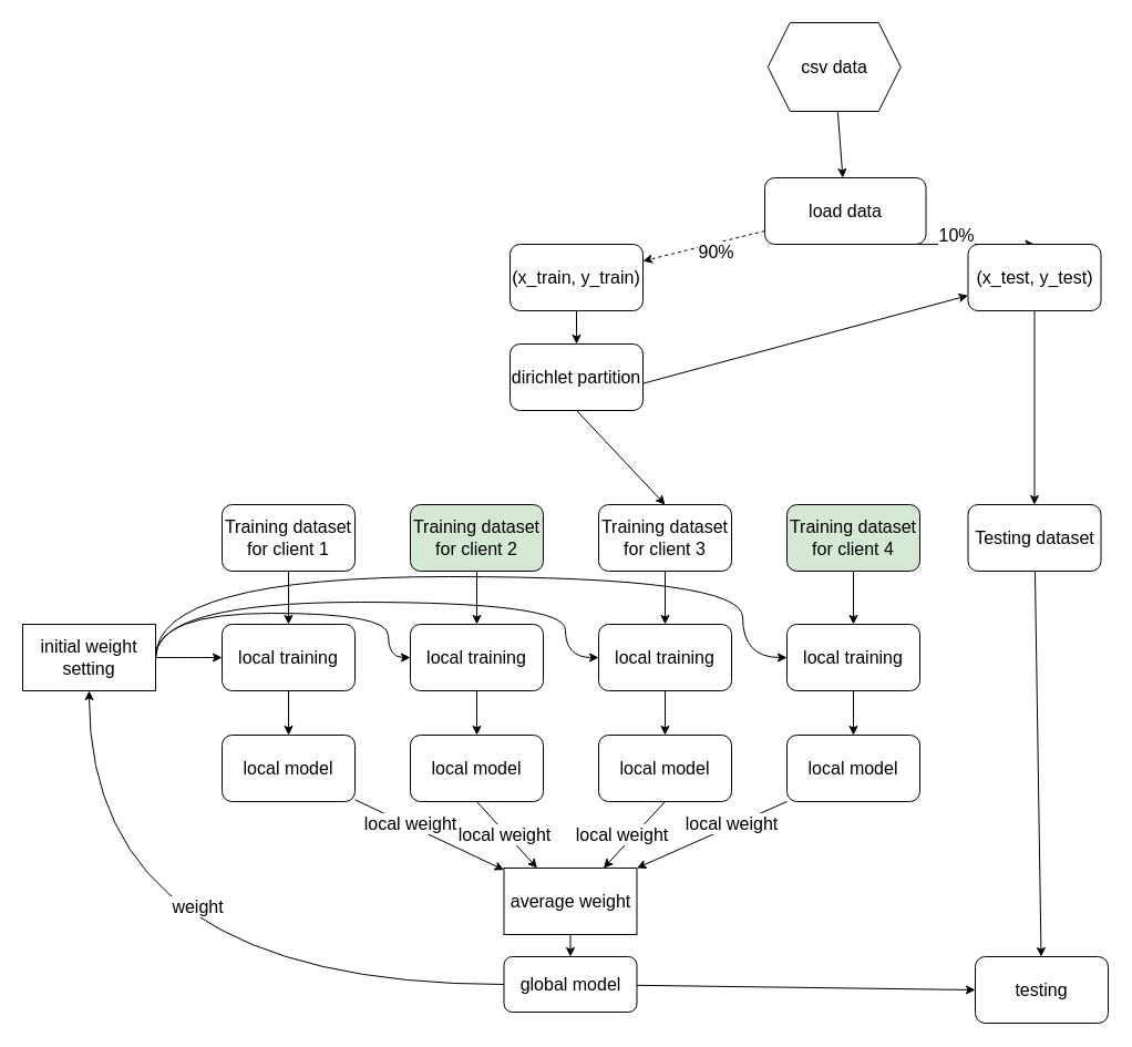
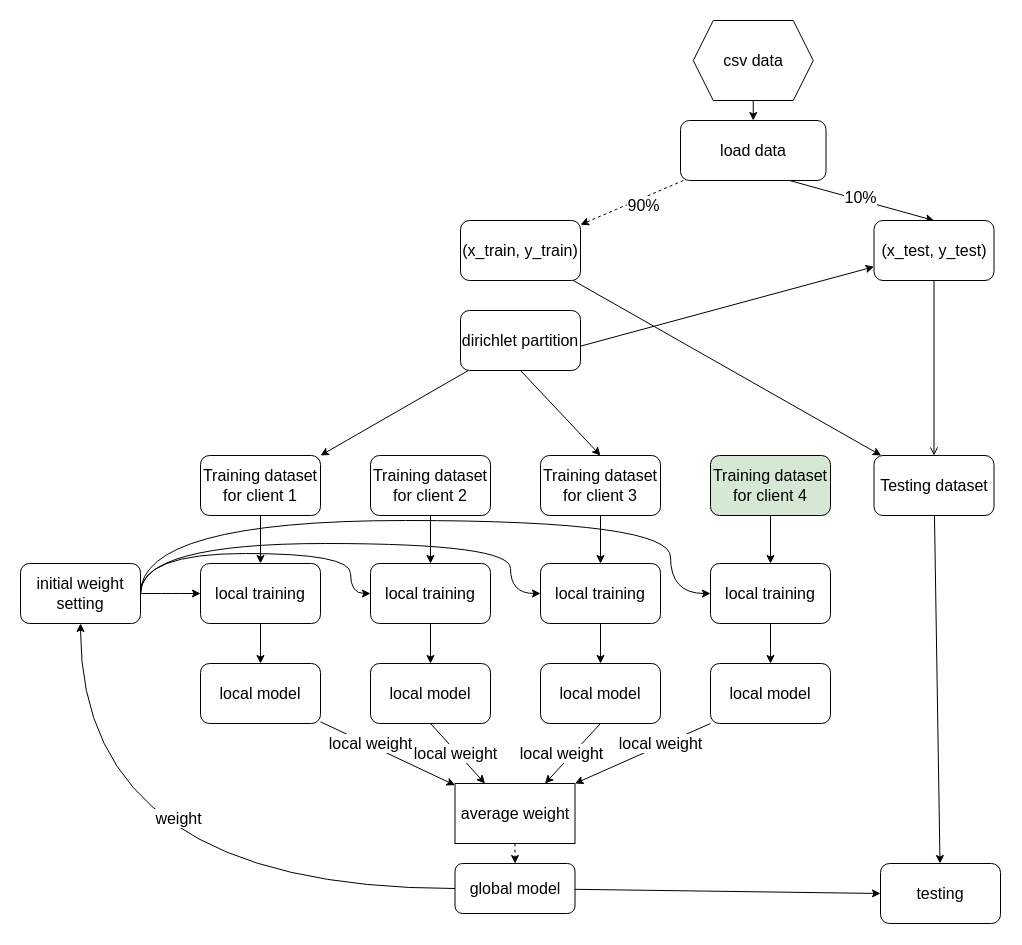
  <mxCell id="0" />
  <mxCell id="1" parent="0" />
  <mxCell id="2" style="edgeStyle=none;html=1;fontColor=#000000;dashed=1;" parent="1" source="6" edge="1" target="10"><mxGeometry relative="1" as="geometry"><mxPoint x="670" y="210" as="targetPoint" /></mxGeometry></mxCell>
  <mxCell id="3" value="90%" style="edgeLabel;html=1;align=center;verticalAlign=middle;resizable=0;points=[];fontSize=16;" vertex="1" connectable="0" parent="2"><mxGeometry x="-0.279" y="3" relative="1" as="geometry"><mxPoint x="-5" y="6" as="offset" /></mxGeometry></mxCell>
  <mxCell id="4" style="edgeStyle=none;html=1;exitX=0.75;exitY=1;exitDx=0;exitDy=0;entryX=0.5;entryY=0;entryDx=0;entryDy=0;" edge="1" parent="1" source="6" target="12"><mxGeometry relative="1" as="geometry"><mxPoint x="900" y="230" as="targetPoint" /></mxGeometry></mxCell>
  <mxCell id="5" value="10%" style="edgeLabel;html=1;align=center;verticalAlign=middle;resizable=0;points=[];fontSize=16;" vertex="1" connectable="0" parent="4"><mxGeometry x="0.272" y="3" relative="1" as="geometry"><mxPoint x="-22" y="-6" as="offset" /></mxGeometry></mxCell>
- <mxCell id="6" value="&lt;font style=&quot;font-size: 16px;&quot;&gt;load data&lt;/font&gt;&lt;span style=&quot;color: rgb(78, 201, 176); background-color: rgb(30, 30, 30); font-family: Consolas, &amp;quot;Courier New&amp;quot;, monospace; font-size: 14px;&quot;&gt;&lt;br&gt;&lt;/span&gt;" style="rounded=1;whiteSpace=wrap;html=1;" parent="1" vertex="1"><mxGeometry x="690" y="160" width="145.5" height="60" as="geometry" /></mxCell>
+ <mxCell id="6" value="&lt;font style=&quot;font-size: 16px;&quot;&gt;load data&lt;/font&gt;&lt;span style=&quot;color: rgb(78, 201, 176); background-color: rgb(30, 30, 30); font-family: Consolas, &amp;quot;Courier New&amp;quot;, monospace; font-size: 14px;&quot;&gt;&lt;br&gt;&lt;/span&gt;" style="rounded=1;whiteSpace=wrap;html=1;" parent="1" vertex="1"><mxGeometry x="680" y="120" width="145.5" height="60" as="geometry" /></mxCell>
  <mxCell id="7" value="" style="edgeStyle=none;html=1;" parent="1" source="8" target="6" edge="1"><mxGeometry relative="1" as="geometry" /></mxCell>
  <mxCell id="8" value="csv data" style="shape=hexagon;perimeter=hexagonPerimeter2;whiteSpace=wrap;html=1;fixedSize=1;fontSize=16;" parent="1" vertex="1"><mxGeometry x="692.75" y="20" width="120" height="80" as="geometry" /></mxCell>
- <mxCell id="9" style="edgeStyle=none;html=1;entryX=0.5;entryY=0;entryDx=0;entryDy=0;fontSize=16;" edge="1" parent="1" source="10" target="16"><mxGeometry relative="1" as="geometry" /></mxCell>
+ <mxCell id="9" style="edgeStyle=none;html=1;fontSize=16;" edge="1" parent="1" source="10" target="26"><mxGeometry relative="1" as="geometry" /></mxCell>
  <mxCell id="10" value="(x_train, y_train)" style="rounded=1;whiteSpace=wrap;html=1;fontColor=#000000;fontSize=16;" parent="1" vertex="1"><mxGeometry x="460" y="220" width="120" height="60" as="geometry" /></mxCell>
- <mxCell id="11" value="" style="edgeStyle=none;html=1;fontSize=16;" edge="1" parent="1" source="12" target="26"><mxGeometry relative="1" as="geometry" /></mxCell>
+ <mxCell id="11" value="" style="edgeStyle=none;html=1;fontSize=16;endArrow=open;" edge="1" parent="1" source="12" target="26"><mxGeometry relative="1" as="geometry" /></mxCell>
  <mxCell id="12" value="(x_test, y_test)" style="rounded=1;whiteSpace=wrap;html=1;fontSize=16;" vertex="1" parent="1"><mxGeometry x="873.5" y="220" width="120" height="60" as="geometry" /></mxCell>
+ <mxCell id="13" value="" style="edgeStyle=none;html=1;fontSize=16;entryX=1;entryY=0;entryDx=0;entryDy=0;" edge="1" parent="1" source="16" target="18"><mxGeometry relative="1" as="geometry" /></mxCell>
  <mxCell id="14" value="" style="edgeStyle=none;html=1;fontSize=16;exitX=0.25;exitY=1;exitDx=0;exitDy=0;" edge="1" parent="1" source="16" target="12"><mxGeometry relative="1" as="geometry" /></mxCell>
  <mxCell id="15" style="edgeStyle=none;html=1;exitX=0.5;exitY=1;exitDx=0;exitDy=0;fontSize=16;entryX=0.5;entryY=0;entryDx=0;entryDy=0;" edge="1" parent="1" source="16" target="22"><mxGeometry relative="1" as="geometry"><mxPoint x="750" y="450" as="targetPoint" /></mxGeometry></mxCell>
  <mxCell id="16" value="dirichlet partition" style="rounded=1;whiteSpace=wrap;html=1;fontSize=16;" vertex="1" parent="1"><mxGeometry x="460" y="310" width="120" height="60" as="geometry" /></mxCell>
  <mxCell id="17" value="" style="edgeStyle=none;html=1;fontSize=16;" edge="1" parent="1" source="18" target="28"><mxGeometry relative="1" as="geometry" /></mxCell>
  <mxCell id="18" value="Training dataset for client 1" style="rounded=1;whiteSpace=wrap;html=1;fontSize=16;" vertex="1" parent="1"><mxGeometry x="200" y="455" width="120" height="60" as="geometry" /></mxCell>
  <mxCell id="19" value="" style="edgeStyle=none;html=1;fontSize=16;" edge="1" parent="1" source="20" target="30"><mxGeometry relative="1" as="geometry" /></mxCell>
- <mxCell id="20" value="Training dataset for client 2" style="whiteSpace=wrap;html=1;rounded=1;fontSize=16;fillColor=#d5e8d4;" vertex="1" parent="1"><mxGeometry y="455" width="120" height="60" as="geometry" x="370" /></mxCell>
+ <mxCell id="20" value="Training dataset for client 2" style="whiteSpace=wrap;html=1;rounded=1;fontSize=16;" vertex="1" parent="1"><mxGeometry y="455" width="120" height="60" as="geometry" x="370" /></mxCell>
  <mxCell id="21" value="" style="edgeStyle=none;html=1;fontSize=16;" edge="1" parent="1" source="22" target="32"><mxGeometry relative="1" as="geometry" /></mxCell>
  <mxCell id="22" value="Training dataset for client 3" style="whiteSpace=wrap;html=1;rounded=1;fontSize=16;" vertex="1" parent="1"><mxGeometry x="540" y="455" width="120" height="60" as="geometry" /></mxCell>
  <mxCell id="23" value="" style="edgeStyle=none;html=1;fontSize=16;" edge="1" parent="1" source="24" target="34"><mxGeometry relative="1" as="geometry" /></mxCell>
  <mxCell id="24" value="Training dataset for client 4" style="whiteSpace=wrap;html=1;rounded=1;fontSize=16;fillColor=#d5e8d4;" vertex="1" parent="1"><mxGeometry x="710" y="455" width="120" height="60" as="geometry" /></mxCell>
  <mxCell id="25" style="edgeStyle=none;html=1;fontSize=16;" edge="1" parent="1" source="26" target="52"><mxGeometry relative="1" as="geometry" /></mxCell>
  <mxCell id="26" value="Testing dataset" style="whiteSpace=wrap;html=1;rounded=1;fontSize=16;" vertex="1" parent="1"><mxGeometry x="873.5" y="455" width="120" height="60" as="geometry" /></mxCell>
  <mxCell id="27" value="" style="edgeStyle=none;html=1;fontSize=16;" edge="1" parent="1" source="28" target="37"><mxGeometry relative="1" as="geometry" /></mxCell>
  <mxCell id="28" value="local training" style="rounded=1;whiteSpace=wrap;html=1;fontSize=16;" vertex="1" parent="1"><mxGeometry x="200" y="563" width="120" height="60" as="geometry" /></mxCell>
  <mxCell id="29" value="" style="edgeStyle=none;html=1;fontSize=16;" edge="1" parent="1" source="30" target="40"><mxGeometry relative="1" as="geometry" /></mxCell>
  <mxCell id="30" value="local training" style="rounded=1;whiteSpace=wrap;html=1;fontSize=16;" vertex="1" parent="1"><mxGeometry y="563" width="120" height="60" as="geometry" x="370" /></mxCell>
  <mxCell id="31" value="" style="edgeStyle=none;html=1;fontSize=16;" edge="1" parent="1" source="32" target="43"><mxGeometry relative="1" as="geometry" /></mxCell>
  <mxCell id="32" value="local training" style="rounded=1;whiteSpace=wrap;html=1;fontSize=16;" vertex="1" parent="1"><mxGeometry x="540" y="563" width="120" height="60" as="geometry" /></mxCell>
  <mxCell id="33" value="" style="edgeStyle=none;html=1;fontSize=16;" edge="1" parent="1" source="34" target="46"><mxGeometry relative="1" as="geometry" /></mxCell>
  <mxCell id="34" value="local training" style="rounded=1;whiteSpace=wrap;html=1;fontSize=16;" vertex="1" parent="1"><mxGeometry x="710" y="563" width="120" height="60" as="geometry" /></mxCell>
  <mxCell id="35" style="edgeStyle=none;html=1;fontSize=16;" edge="1" parent="1" source="37" target="48"><mxGeometry relative="1" as="geometry" /></mxCell>
  <mxCell id="36" value="local weight" style="edgeLabel;html=1;align=center;verticalAlign=middle;resizable=0;points=[];fontSize=16;" vertex="1" connectable="0" parent="35"><mxGeometry x="0.298" y="2" relative="1" as="geometry"><mxPoint x="-39" y="-18" as="offset" /></mxGeometry></mxCell>
  <mxCell id="37" value="local model" style="rounded=1;whiteSpace=wrap;html=1;fontSize=16;" vertex="1" parent="1"><mxGeometry x="200" y="663" width="120" height="60" as="geometry" /></mxCell>
  <mxCell id="38" style="edgeStyle=none;html=1;entryX=0.25;entryY=0;entryDx=0;entryDy=0;fontSize=16;exitX=0.5;exitY=1;exitDx=0;exitDy=0;" edge="1" parent="1" source="40" target="48"><mxGeometry relative="1" as="geometry" /></mxCell>
  <mxCell id="39" value="local weight" style="edgeLabel;html=1;align=center;verticalAlign=middle;resizable=0;points=[];fontSize=16;" vertex="1" connectable="0" parent="38"><mxGeometry x="0.343" y="2" relative="1" as="geometry"><mxPoint x="-13" y="-9" as="offset" /></mxGeometry></mxCell>
  <mxCell id="40" value="local model" style="rounded=1;whiteSpace=wrap;html=1;fontSize=16;" vertex="1" parent="1"><mxGeometry y="663" width="120" height="60" as="geometry" x="370" /></mxCell>
  <mxCell id="41" style="edgeStyle=none;html=1;entryX=0.75;entryY=0;entryDx=0;entryDy=0;fontSize=16;exitX=0.5;exitY=1;exitDx=0;exitDy=0;" edge="1" parent="1" source="43" target="48"><mxGeometry relative="1" as="geometry" /></mxCell>
  <mxCell id="42" value="local weight" style="edgeLabel;html=1;align=center;verticalAlign=middle;resizable=0;points=[];fontSize=16;" vertex="1" connectable="0" parent="41"><mxGeometry x="0.353" y="2" relative="1" as="geometry"><mxPoint x="-4" y="-12" as="offset" /></mxGeometry></mxCell>
  <mxCell id="43" value="local model" style="rounded=1;whiteSpace=wrap;html=1;fontSize=16;" vertex="1" parent="1"><mxGeometry x="540" y="663" width="120" height="60" as="geometry" /></mxCell>
  <mxCell id="44" style="edgeStyle=none;html=1;exitX=0;exitY=1;exitDx=0;exitDy=0;entryX=1;entryY=0;entryDx=0;entryDy=0;fontSize=16;" edge="1" parent="1" source="46" target="48"><mxGeometry relative="1" as="geometry" /></mxCell>
  <mxCell id="45" value="local weight" style="edgeLabel;html=1;align=center;verticalAlign=middle;resizable=0;points=[];fontSize=16;" vertex="1" connectable="0" parent="44"><mxGeometry x="-0.234" y="2" relative="1" as="geometry"><mxPoint x="1" y="-5" as="offset" /></mxGeometry></mxCell>
  <mxCell id="46" value="local model" style="rounded=1;whiteSpace=wrap;html=1;fontSize=16;" vertex="1" parent="1"><mxGeometry x="710" y="663" width="120" height="60" as="geometry" /></mxCell>
- <mxCell id="47" value="" style="edgeStyle=none;html=1;fontSize=16;" edge="1" parent="1" source="48" target="51"><mxGeometry relative="1" as="geometry" /></mxCell>
+ <mxCell id="47" value="" style="edgeStyle=none;html=1;fontSize=16;dashed=1;" edge="1" parent="1" source="48" target="51"><mxGeometry relative="1" as="geometry" /></mxCell>
  <mxCell id="48" value="average weight" style="whiteSpace=wrap;html=1;fontSize=16;rounded=0;" vertex="1" parent="1"><mxGeometry x="454.5" y="783" width="120" height="60" as="geometry" /></mxCell>
  <mxCell id="49" style="edgeStyle=none;html=1;entryX=0;entryY=0.5;entryDx=0;entryDy=0;fontSize=16;" edge="1" parent="1" source="51" target="52"><mxGeometry relative="1" as="geometry" /></mxCell>
  <mxCell id="50" value="weight" style="edgeStyle=orthogonalEdgeStyle;curved=1;html=1;fontSize=16;" edge="1" parent="1" source="51" target="57"><mxGeometry x="-0.135" y="-70" relative="1" as="geometry"><mxPoint as="offset" /></mxGeometry></mxCell>
  <mxCell id="51" value="global model" style="whiteSpace=wrap;html=1;fontSize=16;rounded=1;" vertex="1" parent="1"><mxGeometry x="454.5" y="863" width="120" height="50" as="geometry" /></mxCell>
  <mxCell id="52" value="testing" style="rounded=1;whiteSpace=wrap;html=1;fontSize=16;" vertex="1" parent="1"><mxGeometry x="880" y="863" width="120" height="60" as="geometry" /></mxCell>
  <mxCell id="53" style="edgeStyle=orthogonalEdgeStyle;curved=1;html=1;entryX=0;entryY=0.5;entryDx=0;entryDy=0;fontSize=16;" edge="1" parent="1" source="57" target="28"><mxGeometry relative="1" as="geometry" /></mxCell>
  <mxCell id="54" style="edgeStyle=orthogonalEdgeStyle;curved=1;html=1;exitX=1;exitY=0.5;exitDx=0;exitDy=0;entryX=0;entryY=0.5;entryDx=0;entryDy=0;fontSize=16;" edge="1" parent="1" source="57" target="30"><mxGeometry relative="1" as="geometry"><Array as="points"><mxPoint x="140" y="553" /><mxPoint x="350" y="553" /><mxPoint x="350" y="593" /></Array></mxGeometry></mxCell>
  <mxCell id="55" style="edgeStyle=orthogonalEdgeStyle;curved=1;html=1;exitX=1;exitY=0.5;exitDx=0;exitDy=0;entryX=0;entryY=0.5;entryDx=0;entryDy=0;fontSize=16;" edge="1" parent="1" source="57" target="32"><mxGeometry relative="1" as="geometry"><Array as="points"><mxPoint x="140" y="543" /><mxPoint x="510" y="543" /><mxPoint x="510" y="593" /></Array></mxGeometry></mxCell>
  <mxCell id="56" style="edgeStyle=orthogonalEdgeStyle;curved=1;html=1;exitX=1;exitY=0.5;exitDx=0;exitDy=0;entryX=0;entryY=0.5;entryDx=0;entryDy=0;fontSize=16;" edge="1" parent="1" source="57" target="34"><mxGeometry relative="1" as="geometry"><Array as="points"><mxPoint x="140" y="520" /><mxPoint x="670" y="520" /><mxPoint x="670" y="593" /></Array></mxGeometry></mxCell>
- <mxCell id="57" value="initial weight setting" style="whiteSpace=wrap;html=1;fontSize=16;rounded=0;" vertex="1" parent="1"><mxGeometry x="20" y="563" width="120" height="60" as="geometry" /></mxCell>
+ <mxCell id="57" value="initial weight setting" style="rounded=1;whiteSpace=wrap;html=1;fontSize=16;" vertex="1" parent="1"><mxGeometry x="20" y="563" width="120" height="60" as="geometry" /></mxCell>
